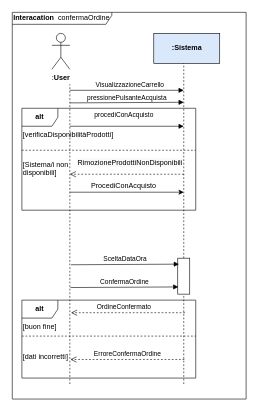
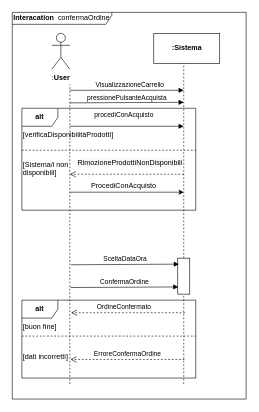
  <mxCell id="0" />
  <mxCell id="1" parent="0" />
  <mxCell id="2" value="&lt;b&gt;Interacation&amp;nbsp; &lt;/b&gt;confermaOrdine" style="shape=umlFrame;whiteSpace=wrap;html=1;width=166;height=20;align=left;" parent="1" vertex="1"><mxGeometry x="20" y="20" width="390" height="645" as="geometry" /></mxCell>
  <mxCell id="3" value=":&lt;b&gt;User&lt;/b&gt;" style="shape=umlActor;verticalLabelPosition=bottom;labelBackgroundColor=#ffffff;verticalAlign=top;html=1;" parent="1" vertex="1"><mxGeometry x="86" y="55" width="30" height="60" as="geometry" /></mxCell>
- <mxCell id="4" value="&lt;b&gt;:Sistema&lt;/b&gt;" style="html=1;fillColor=#dae8fc;" parent="1" vertex="1"><mxGeometry x="256" y="55" width="110" height="50" as="geometry" /></mxCell>
+ <mxCell id="4" value="&lt;b&gt;:Sistema&lt;/b&gt;" style="html=1;" parent="1" vertex="1"><mxGeometry x="256" y="55" width="110" height="50" as="geometry" /></mxCell>
  <mxCell id="5" value="" style="endArrow=none;dashed=1;html=1;" parent="1" edge="1"><mxGeometry width="50" height="50" relative="1" as="geometry"><mxPoint x="116" y="640" as="sourcePoint" /><mxPoint x="116" y="140" as="targetPoint" /></mxGeometry></mxCell>
  <mxCell id="6" value="" style="endArrow=none;dashed=1;html=1;" parent="1" edge="1"><mxGeometry width="50" height="50" relative="1" as="geometry"><mxPoint x="306" y="220" as="sourcePoint" /><mxPoint x="306" y="105" as="targetPoint" /></mxGeometry></mxCell>
  <mxCell id="7" value="" style="endArrow=none;dashed=1;html=1;" parent="1" source="9" edge="1"><mxGeometry width="50" height="50" relative="1" as="geometry"><mxPoint x="306" y="520" as="sourcePoint" /><mxPoint x="306" y="220" as="targetPoint" /></mxGeometry></mxCell>
  <mxCell id="8" value="VisualizzazioneCarrello" style="html=1;verticalAlign=bottom;endArrow=block;" parent="1" edge="1"><mxGeometry x="0.053" width="80" relative="1" as="geometry"><mxPoint x="116" y="150" as="sourcePoint" /><mxPoint x="306" y="150" as="targetPoint" /><mxPoint as="offset" /></mxGeometry></mxCell>
  <mxCell id="9" value="" style="rounded=0;whiteSpace=wrap;html=1;" parent="1" vertex="1"><mxGeometry x="296" y="430" width="20" height="60" as="geometry" /></mxCell>
  <mxCell id="10" value="" style="endArrow=none;dashed=1;html=1;" parent="1" target="9" edge="1"><mxGeometry width="50" height="50" relative="1" as="geometry"><mxPoint x="306" y="640" as="sourcePoint" /><mxPoint x="306" y="220" as="targetPoint" /></mxGeometry></mxCell>
  <mxCell id="11" value="SceltaDataOra" style="html=1;verticalAlign=bottom;endArrow=block;entryX=0;entryY=0;entryDx=0;entryDy=0;" parent="1" edge="1"><mxGeometry width="80" relative="1" as="geometry"><mxPoint x="118" y="441" as="sourcePoint" /><mxPoint x="298" y="440" as="targetPoint" /></mxGeometry></mxCell>
  <mxCell id="12" value="&lt;b&gt;alt&lt;/b&gt;" style="shape=umlFrame;whiteSpace=wrap;html=1;" parent="1" vertex="1"><mxGeometry x="36" y="500" width="290" height="130" as="geometry" /></mxCell>
  <mxCell id="13" value="OrdineConfermato" style="html=1;verticalAlign=bottom;endArrow=open;dashed=1;endSize=8;" parent="1" edge="1"><mxGeometry x="0.074" y="-1" relative="1" as="geometry"><mxPoint x="308" y="521" as="sourcePoint" /><mxPoint x="118" y="521" as="targetPoint" /><Array as="points"><mxPoint x="216" y="521" /></Array><mxPoint as="offset" /></mxGeometry></mxCell>
  <mxCell id="14" value="ConfermaOrdine" style="html=1;verticalAlign=bottom;endArrow=block;entryX=0;entryY=0;entryDx=0;entryDy=0;" parent="1" edge="1"><mxGeometry width="80" relative="1" as="geometry"><mxPoint x="117" y="479" as="sourcePoint" /><mxPoint x="297" y="478" as="targetPoint" /></mxGeometry></mxCell>
  <mxCell id="15" value="ErroreConfermaOrdine" style="html=1;verticalAlign=bottom;endArrow=open;dashed=1;endSize=8;" parent="1" edge="1"><mxGeometry relative="1" as="geometry"><mxPoint x="307" y="599" as="sourcePoint" /><mxPoint x="117" y="599" as="targetPoint" /></mxGeometry></mxCell>
  <mxCell id="16" value="" style="endArrow=none;dashed=1;html=1;" parent="1" edge="1"><mxGeometry width="50" height="50" relative="1" as="geometry"><mxPoint x="36" y="560" as="sourcePoint" /><mxPoint x="326" y="560" as="targetPoint" /></mxGeometry></mxCell>
  <mxCell id="17" value="&lt;meta http-equiv=&quot;content-type&quot; content=&quot;text/html; charset=utf-8&quot;&gt;&lt;span style=&quot;font-family: Helvetica; font-size: 12px; font-style: normal; font-variant-ligatures: normal; font-variant-caps: normal; font-weight: 400; letter-spacing: normal; orphans: 2; text-align: center; text-indent: 0px; text-transform: none; widows: 2; word-spacing: 0px; -webkit-text-stroke-width: 0px; text-decoration-style: initial; text-decoration-color: initial; float: none; display: inline !important;&quot;&gt;[dati incorretti]&lt;/span&gt;" style="text;whiteSpace=wrap;html=1;" vertex="1" parent="1"><mxGeometry x="36" y="580" width="100" height="30" as="geometry" /></mxCell>
  <mxCell id="18" value="&lt;meta http-equiv=&quot;content-type&quot; content=&quot;text/html; charset=utf-8&quot;&gt;&lt;span style=&quot;font-family: Helvetica; font-size: 12px; font-style: normal; font-variant-ligatures: normal; font-variant-caps: normal; font-weight: 400; letter-spacing: normal; orphans: 2; text-align: center; text-indent: 0px; text-transform: none; widows: 2; word-spacing: 0px; -webkit-text-stroke-width: 0px; text-decoration-style: initial; text-decoration-color: initial; float: none; display: inline !important;&quot;&gt;[buon fine]&lt;/span&gt;" style="text;whiteSpace=wrap;html=1;" vertex="1" parent="1"><mxGeometry x="36" y="530" width="80" height="30" as="geometry" /></mxCell>
  <mxCell id="19" value="&lt;b&gt;alt&lt;/b&gt;" style="shape=umlFrame;whiteSpace=wrap;html=1;" vertex="1" parent="1"><mxGeometry x="36" y="180" width="290" height="170" as="geometry" /></mxCell>
  <mxCell id="20" value="pressionePulsanteAcquista" style="html=1;verticalAlign=bottom;endArrow=block;" edge="1" parent="1"><mxGeometry width="80" relative="1" as="geometry"><mxPoint x="116" y="171" as="sourcePoint" /><mxPoint x="306" y="170" as="targetPoint" /><Array as="points" /></mxGeometry></mxCell>
  <mxCell id="21" value="" style="endArrow=none;dashed=1;html=1;" edge="1" parent="1"><mxGeometry width="50" height="50" relative="1" as="geometry"><mxPoint x="36" y="250" as="sourcePoint" /><mxPoint x="326" y="250" as="targetPoint" /></mxGeometry></mxCell>
  <mxCell id="22" value="&lt;span style=&quot;font-family: &amp;#34;helvetica&amp;#34; ; font-size: 12px ; font-style: normal ; font-weight: 400 ; letter-spacing: normal ; text-align: center ; text-indent: 0px ; text-transform: none ; word-spacing: 0px ; float: none ; display: inline&quot;&gt;[verificaDisponibilitàProdotti]&lt;/span&gt;" style="text;whiteSpace=wrap;html=1;" vertex="1" parent="1"><mxGeometry x="36" y="210" width="80" height="30" as="geometry" /></mxCell>
  <mxCell id="23" value="&lt;span style=&quot;font-family: &amp;#34;helvetica&amp;#34; ; font-size: 12px ; font-style: normal ; font-weight: 400 ; letter-spacing: normal ; text-align: center ; text-indent: 0px ; text-transform: none ; word-spacing: 0px ; float: none ; display: inline&quot;&gt;[Sistema/i non disponibili]&lt;/span&gt;" style="text;whiteSpace=wrap;html=1;" vertex="1" parent="1"><mxGeometry x="36" y="260" width="80" height="30" as="geometry" /></mxCell>
  <mxCell id="24" value="&lt;span style=&quot;font-size: 12px ; background-color: rgb(248 , 249 , 250)&quot;&gt;RimozioneProdottiNonDisponibili&lt;/span&gt;" style="html=1;verticalAlign=bottom;endArrow=open;dashed=1;endSize=8;" edge="1" parent="1"><mxGeometry x="-0.053" y="-10" relative="1" as="geometry"><mxPoint x="306" y="290" as="sourcePoint" /><mxPoint x="116" y="290" as="targetPoint" /><mxPoint as="offset" /></mxGeometry></mxCell>
  <mxCell id="25" value="procediConAcquisto" style="html=1;verticalAlign=bottom;endArrow=block;exitX=1;exitY=0;exitDx=0;exitDy=0;" edge="1" parent="1" source="22"><mxGeometry x="-0.053" y="10" width="80" relative="1" as="geometry"><mxPoint x="126" y="181" as="sourcePoint" /><mxPoint x="306" y="210" as="targetPoint" /><Array as="points" /><mxPoint as="offset" /></mxGeometry></mxCell>
  <mxCell id="26" value="" style="endArrow=classic;html=1;" edge="1" parent="1"><mxGeometry width="50" height="50" relative="1" as="geometry"><mxPoint x="116" y="320" as="sourcePoint" /><mxPoint x="306" y="320" as="targetPoint" /></mxGeometry></mxCell>
  <mxCell id="27" value="ProcediConAcquisto" style="text;html=1;strokeColor=none;fillColor=none;align=center;verticalAlign=middle;whiteSpace=wrap;rounded=0;" vertex="1" parent="1"><mxGeometry x="156" y="300" width="100" height="20" as="geometry" /></mxCell>
